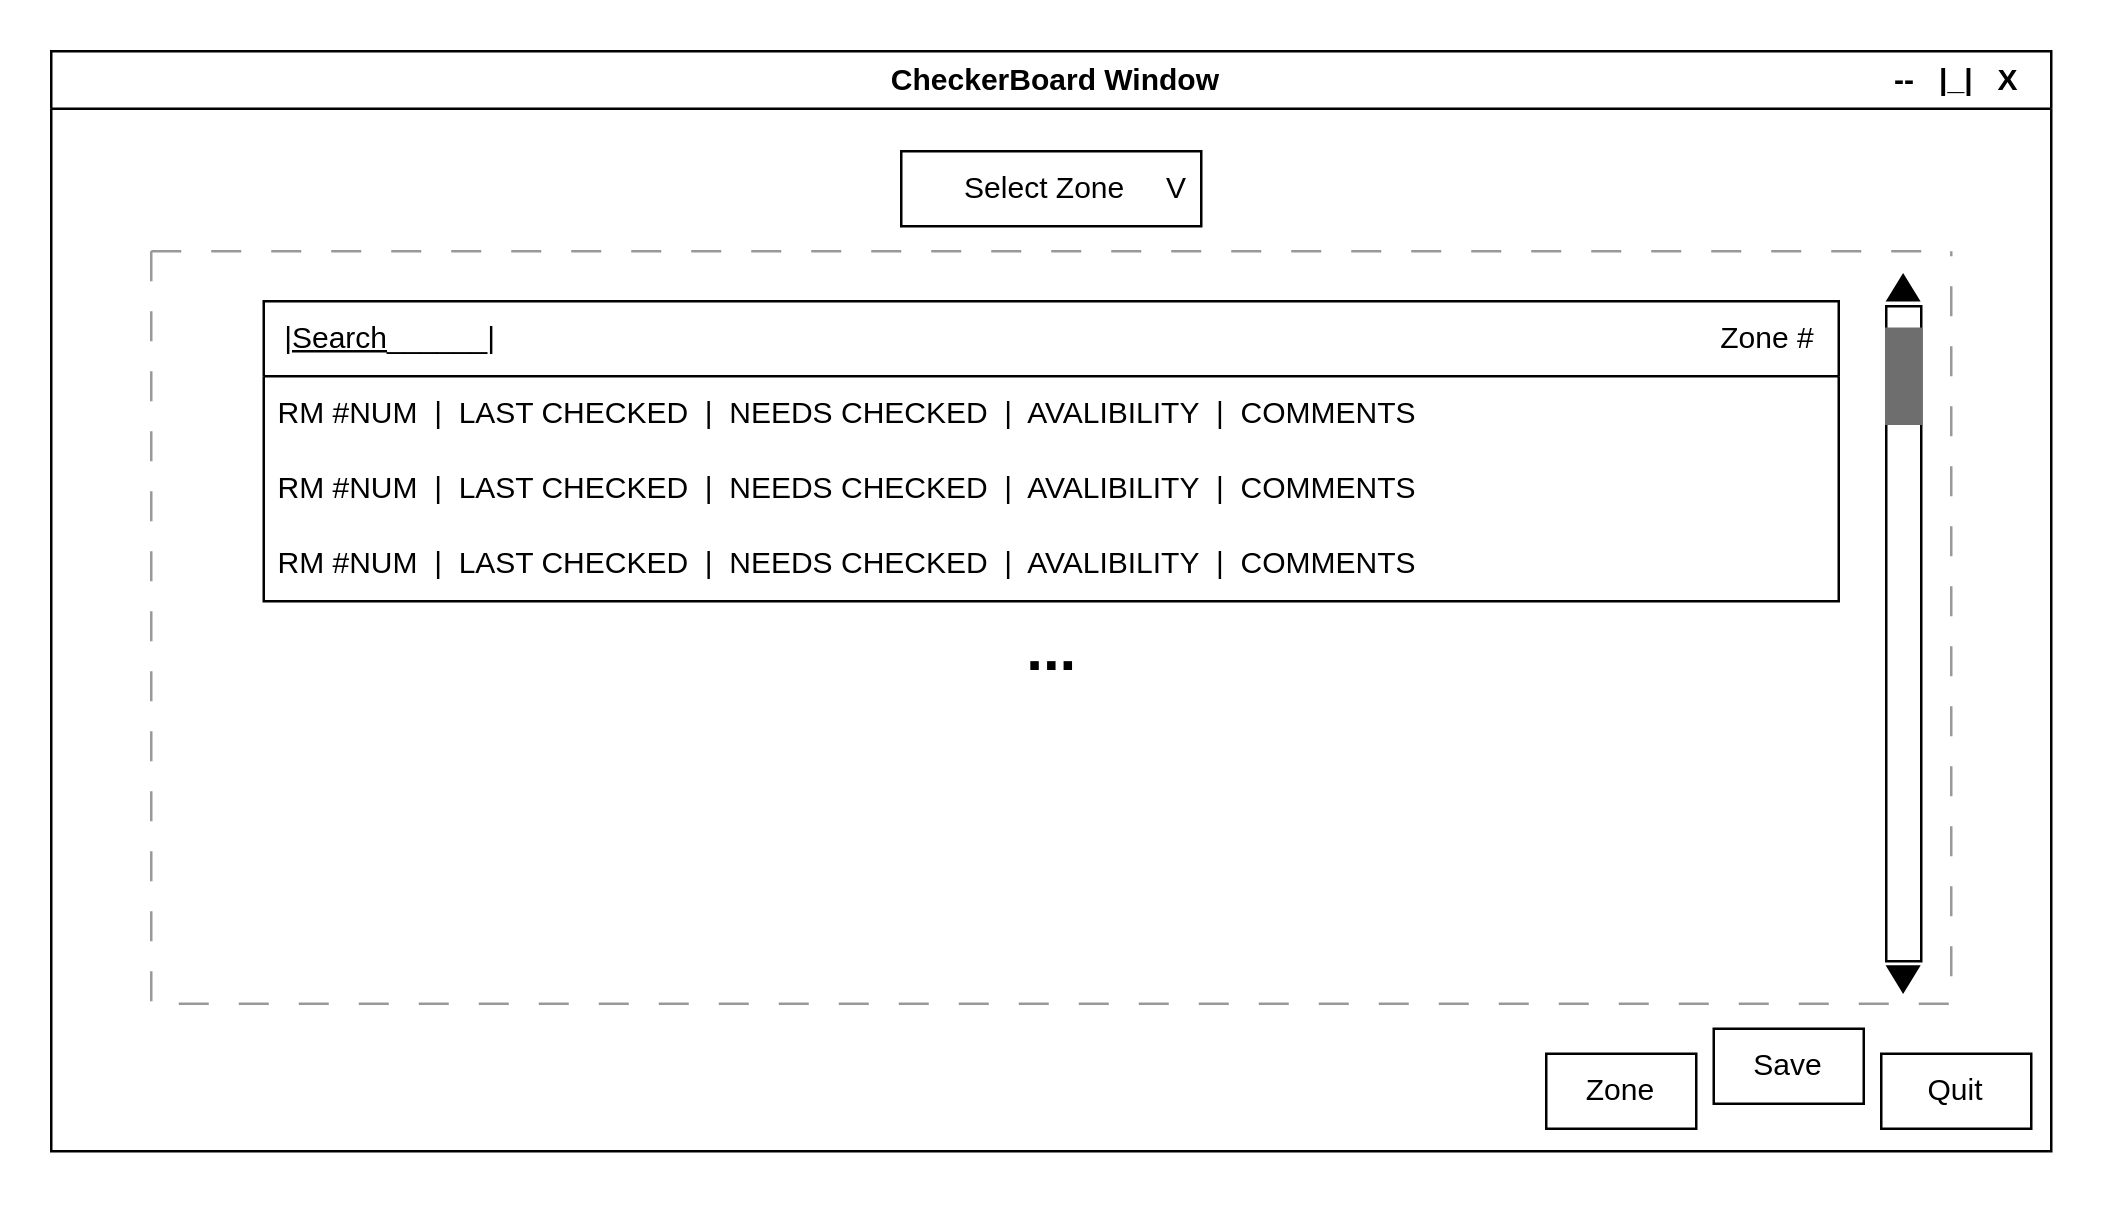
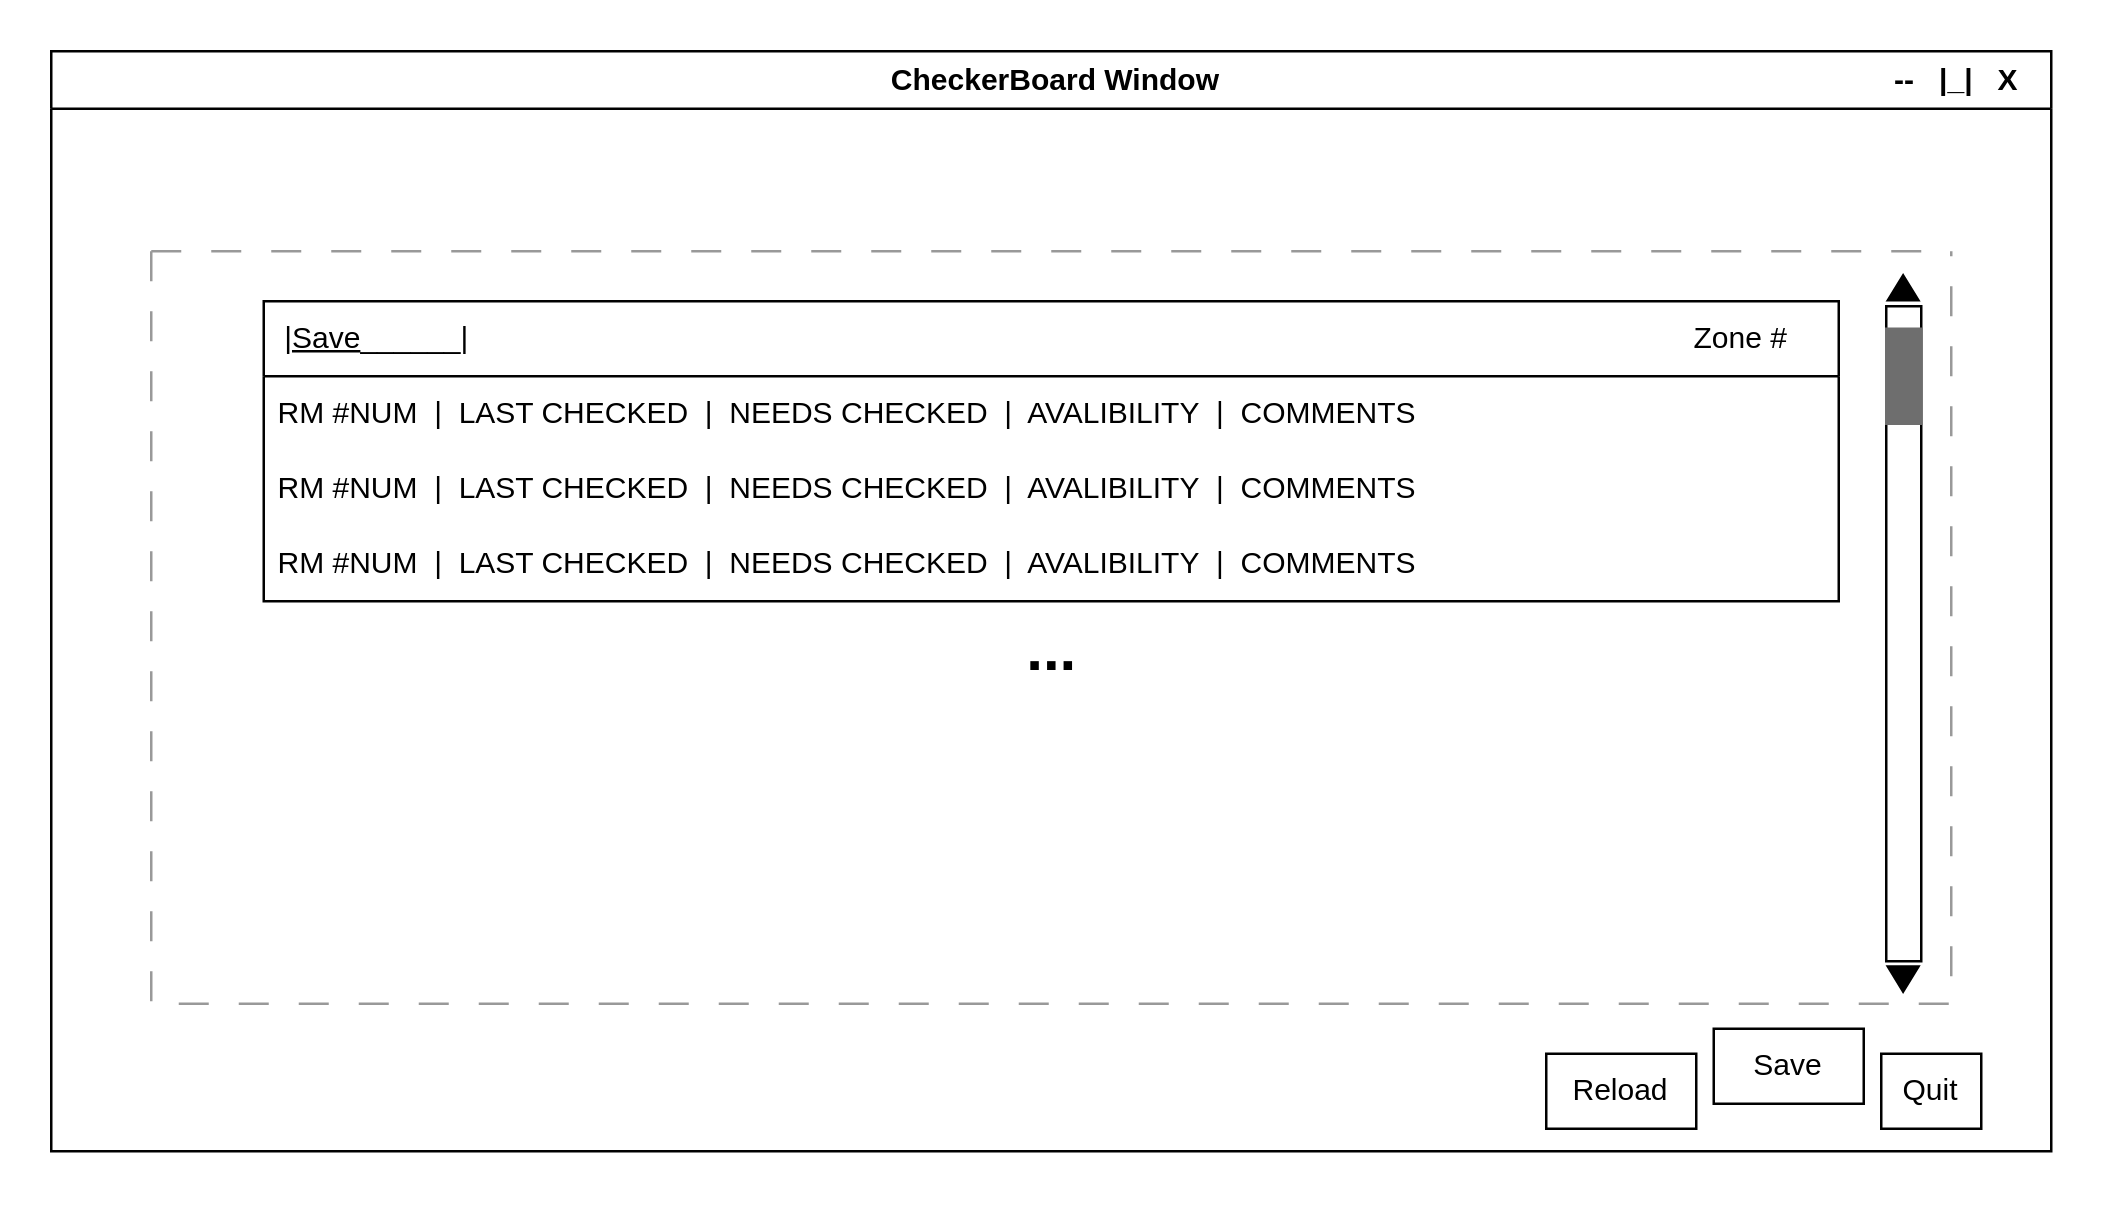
  <mxCell id="0" />
  <mxCell id="1" parent="0" />
  <mxCell id="2" value="&amp;nbsp; &amp;nbsp; &amp;nbsp; &amp;nbsp; &amp;nbsp; &amp;nbsp; &amp;nbsp; &amp;nbsp; &amp;nbsp; &amp;nbsp; &amp;nbsp; &amp;nbsp; &amp;nbsp; &amp;nbsp; &amp;nbsp; &amp;nbsp; &amp;nbsp; &amp;nbsp; &amp;nbsp; &amp;nbsp; &amp;nbsp; &amp;nbsp; &amp;nbsp; &amp;nbsp; &amp;nbsp; &amp;nbsp; &amp;nbsp; &amp;nbsp; &amp;nbsp; &amp;nbsp; &amp;nbsp; &amp;nbsp; &amp;nbsp; &amp;nbsp; &amp;nbsp; &amp;nbsp; &amp;nbsp; &amp;nbsp; &amp;nbsp; &amp;nbsp; &amp;nbsp; &amp;nbsp; &amp;nbsp; &amp;nbsp; &amp;nbsp; &amp;nbsp; &amp;nbsp; &amp;nbsp; &amp;nbsp;CheckerBoard Window&amp;nbsp; &amp;nbsp; &amp;nbsp; &amp;nbsp; &amp;nbsp; &amp;nbsp; &amp;nbsp; &amp;nbsp; &amp;nbsp; &amp;nbsp; &amp;nbsp; &amp;nbsp; &amp;nbsp; &amp;nbsp; &amp;nbsp; &amp;nbsp; &amp;nbsp; &amp;nbsp; &amp;nbsp; &amp;nbsp; &amp;nbsp; &amp;nbsp; &amp;nbsp; &amp;nbsp; &amp;nbsp; &amp;nbsp; &amp;nbsp; &amp;nbsp; &amp;nbsp; &amp;nbsp; &amp;nbsp; &amp;nbsp; &amp;nbsp; &amp;nbsp; &amp;nbsp; &amp;nbsp; &amp;nbsp; &amp;nbsp; &amp;nbsp; &amp;nbsp; &amp;nbsp;--&amp;nbsp; &amp;nbsp;|_|&amp;nbsp; &amp;nbsp;X" style="swimlane;whiteSpace=wrap;html=1;" parent="1" vertex="1"><mxGeometry x="20" y="20" width="800" height="440" as="geometry" /></mxCell>
- <mxCell id="3" value="&amp;nbsp; &amp;nbsp; &amp;nbsp; Select Zone&amp;nbsp; &amp;nbsp; &amp;nbsp;V" style="rounded=0;whiteSpace=wrap;html=1;" parent="2" vertex="1"><mxGeometry x="340" y="40" width="120" height="30" as="geometry" /></mxCell>
  <mxCell id="4" value="" style="swimlane;startSize=0;strokeColor=#999999;dashed=1;dashPattern=12 12;" parent="2" vertex="1"><mxGeometry x="40" y="80" width="720" height="301" as="geometry" /></mxCell>
- <mxCell id="5" value="&amp;nbsp; |&lt;u&gt;Search&lt;/u&gt;______|&amp;nbsp; &amp;nbsp; &amp;nbsp; &amp;nbsp; &amp;nbsp; &amp;nbsp; &amp;nbsp; &amp;nbsp; &amp;nbsp; &amp;nbsp; &amp;nbsp; &amp;nbsp; &amp;nbsp; &amp;nbsp; &amp;nbsp; &amp;nbsp; &amp;nbsp; &amp;nbsp; &amp;nbsp; &amp;nbsp; &amp;nbsp; &amp;nbsp; &amp;nbsp; &amp;nbsp; &amp;nbsp; &amp;nbsp; &amp;nbsp; &amp;nbsp; &amp;nbsp; &amp;nbsp; &amp;nbsp; &amp;nbsp; &amp;nbsp; &amp;nbsp; &amp;nbsp; &amp;nbsp; &amp;nbsp; &amp;nbsp; &amp;nbsp; &amp;nbsp; &amp;nbsp; &amp;nbsp; &amp;nbsp; &amp;nbsp; &amp;nbsp; &amp;nbsp; &amp;nbsp; &amp;nbsp; &amp;nbsp; &amp;nbsp; &amp;nbsp; &amp;nbsp; &amp;nbsp; &amp;nbsp; &amp;nbsp; &amp;nbsp; &amp;nbsp; &amp;nbsp; &amp;nbsp; &amp;nbsp; &amp;nbsp; &amp;nbsp; &amp;nbsp; &amp;nbsp; &amp;nbsp; &amp;nbsp; &amp;nbsp; &amp;nbsp; &amp;nbsp; &amp;nbsp; &amp;nbsp; &amp;nbsp; &amp;nbsp; &amp;nbsp;Zone #" style="swimlane;fontStyle=0;childLayout=stackLayout;horizontal=1;startSize=30;horizontalStack=0;resizeParent=1;resizeParentMax=0;resizeLast=0;collapsible=1;marginBottom=0;whiteSpace=wrap;html=1;align=left;" parent="4" vertex="1"><mxGeometry x="45" y="20" width="630" height="120" as="geometry" /></mxCell>
+ <mxCell id="5" value="&amp;nbsp; |&lt;u&gt;Save&lt;/u&gt;______|&amp;nbsp; &amp;nbsp; &amp;nbsp; &amp;nbsp; &amp;nbsp; &amp;nbsp; &amp;nbsp; &amp;nbsp; &amp;nbsp; &amp;nbsp; &amp;nbsp; &amp;nbsp; &amp;nbsp; &amp;nbsp; &amp;nbsp; &amp;nbsp; &amp;nbsp; &amp;nbsp; &amp;nbsp; &amp;nbsp; &amp;nbsp; &amp;nbsp; &amp;nbsp; &amp;nbsp; &amp;nbsp; &amp;nbsp; &amp;nbsp; &amp;nbsp; &amp;nbsp; &amp;nbsp; &amp;nbsp; &amp;nbsp; &amp;nbsp; &amp;nbsp; &amp;nbsp; &amp;nbsp; &amp;nbsp; &amp;nbsp; &amp;nbsp; &amp;nbsp; &amp;nbsp; &amp;nbsp; &amp;nbsp; &amp;nbsp; &amp;nbsp; &amp;nbsp; &amp;nbsp; &amp;nbsp; &amp;nbsp; &amp;nbsp; &amp;nbsp; &amp;nbsp; &amp;nbsp; &amp;nbsp; &amp;nbsp; &amp;nbsp; &amp;nbsp; &amp;nbsp; &amp;nbsp; &amp;nbsp; &amp;nbsp; &amp;nbsp; &amp;nbsp; &amp;nbsp; &amp;nbsp; &amp;nbsp; &amp;nbsp; &amp;nbsp; &amp;nbsp; &amp;nbsp; &amp;nbsp; &amp;nbsp; &amp;nbsp; &amp;nbsp;Zone #" style="swimlane;fontStyle=0;childLayout=stackLayout;horizontal=1;startSize=30;horizontalStack=0;resizeParent=1;resizeParentMax=0;resizeLast=0;collapsible=1;marginBottom=0;whiteSpace=wrap;html=1;align=left;" parent="4" vertex="1"><mxGeometry x="45" y="20" width="630" height="120" as="geometry" /></mxCell>
  <mxCell id="6" value="RM #NUM&amp;nbsp; |&amp;nbsp; LAST CHECKED&amp;nbsp; |&amp;nbsp; NEEDS CHECKED&amp;nbsp; |&amp;nbsp; AVALIBILITY&amp;nbsp; |&amp;nbsp; COMMENTS" style="text;strokeColor=none;fillColor=none;align=left;verticalAlign=middle;spacingLeft=4;spacingRight=4;overflow=hidden;points=[[0,0.5],[1,0.5]];portConstraint=eastwest;rotatable=0;whiteSpace=wrap;html=1;" parent="5" vertex="1"><mxGeometry y="30" width="630" height="30" as="geometry" /></mxCell>
  <mxCell id="7" value="RM #NUM&amp;nbsp; |&amp;nbsp; LAST CHECKED&amp;nbsp; |&amp;nbsp; NEEDS CHECKED&amp;nbsp; |&amp;nbsp; AVALIBILITY&amp;nbsp; |&amp;nbsp; COMMENTS" style="text;strokeColor=none;fillColor=none;align=left;verticalAlign=middle;spacingLeft=4;spacingRight=4;overflow=hidden;points=[[0,0.5],[1,0.5]];portConstraint=eastwest;rotatable=0;whiteSpace=wrap;html=1;" parent="5" vertex="1"><mxGeometry y="60" width="630" height="30" as="geometry" /></mxCell>
  <mxCell id="8" value="RM #NUM&amp;nbsp; |&amp;nbsp; LAST CHECKED&amp;nbsp; |&amp;nbsp; NEEDS CHECKED&amp;nbsp; |&amp;nbsp; AVALIBILITY&amp;nbsp; |&amp;nbsp; COMMENTS" style="text;strokeColor=none;fillColor=none;align=left;verticalAlign=middle;spacingLeft=4;spacingRight=4;overflow=hidden;points=[[0,0.5],[1,0.5]];portConstraint=eastwest;rotatable=0;whiteSpace=wrap;html=1;" parent="5" vertex="1"><mxGeometry y="90" width="630" height="30" as="geometry" /></mxCell>
  <mxCell id="9" value="&lt;b&gt;&lt;font style=&quot;font-size: 24px;&quot;&gt;...&lt;/font&gt;&lt;/b&gt;" style="text;html=1;align=center;verticalAlign=middle;resizable=0;points=[];autosize=1;strokeColor=none;fillColor=none;" parent="4" vertex="1"><mxGeometry x="340" y="140" width="40" height="40" as="geometry" /></mxCell>
  <mxCell id="10" value="" style="triangle;whiteSpace=wrap;html=1;rotation=-90;fillColor=#000000;" parent="4" vertex="1"><mxGeometry x="695.75" y="8.5" width="10" height="12.25" as="geometry" /></mxCell>
  <mxCell id="11" value="Save" style="rounded=0;whiteSpace=wrap;html=1;" parent="2" vertex="1"><mxGeometry x="665" y="391" width="60" height="30" as="geometry" /></mxCell>
- <mxCell id="12" value="Quit" style="rounded=0;whiteSpace=wrap;html=1;" parent="2" vertex="1"><mxGeometry x="732" y="401" width="60" height="30" as="geometry" /></mxCell>
- <mxCell id="13" value="Zone" style="rounded=0;whiteSpace=wrap;html=1;" parent="2" vertex="1"><mxGeometry x="598" y="401" width="60" height="30" as="geometry" /></mxCell>
+ <mxCell id="12" value="Quit" style="rounded=0;whiteSpace=wrap;html=1;" parent="2" vertex="1"><mxGeometry x="732" y="401" width="40" height="30" as="geometry" /></mxCell>
+ <mxCell id="13" value="Reload" style="rounded=0;whiteSpace=wrap;html=1;" parent="2" vertex="1"><mxGeometry x="598" y="401" width="60" height="30" as="geometry" /></mxCell>
  <mxCell id="14" value="" style="rounded=0;whiteSpace=wrap;html=1;" parent="1" vertex="1"><mxGeometry x="754" y="122" width="14" height="262" as="geometry" /></mxCell>
  <mxCell id="15" value="" style="rounded=0;whiteSpace=wrap;html=1;fillColor=#6E6E6E;fontColor=#333333;strokeColor=#6E6E6E;" parent="1" vertex="1"><mxGeometry x="754" y="131" width="14" height="38" as="geometry" /></mxCell>
  <mxCell id="16" value="" style="triangle;whiteSpace=wrap;html=1;rotation=-90;fillColor=#000000;direction=west;" parent="1" vertex="1"><mxGeometry x="755.75" y="385" width="10" height="12.25" as="geometry" /></mxCell>
